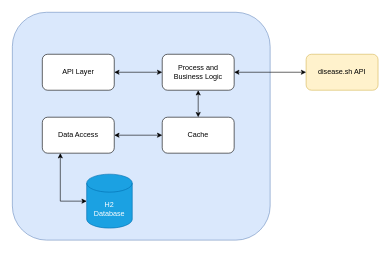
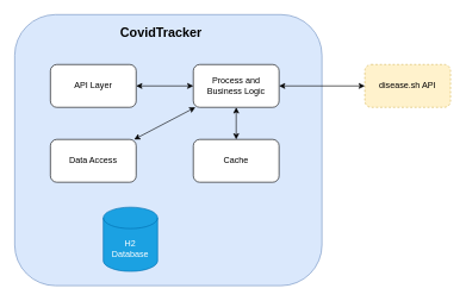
  <mxCell id="0" />
  <mxCell id="1" parent="0" />
  <mxCell id="2" value="" style="rounded=1;whiteSpace=wrap;html=1;fillColor=#dae8fc;strokeColor=#6c8ebf;" vertex="1" parent="1"><mxGeometry x="20" y="20" width="430" height="380" as="geometry" /></mxCell>
  <mxCell id="3" value="H2 &lt;br&gt;Database" style="shape=cylinder3;whiteSpace=wrap;html=1;boundedLbl=1;backgroundOutline=1;size=15;fillColor=#1ba1e2;fontColor=#ffffff;strokeColor=#006EAF;" vertex="1" parent="1"><mxGeometry x="144" y="290" width="76" height="90" as="geometry" /></mxCell>
  <mxCell id="4" value="Data Access" style="rounded=1;whiteSpace=wrap;html=1;" vertex="1" parent="1"><mxGeometry x="70" y="195" width="120" height="60" as="geometry" /></mxCell>
  <mxCell id="5" value="Cache" style="rounded=1;whiteSpace=wrap;html=1;" vertex="1" parent="1"><mxGeometry x="270" y="195" width="120" height="60" as="geometry" /></mxCell>
  <mxCell id="6" value="Process and Business Logic" style="rounded=1;whiteSpace=wrap;html=1;" vertex="1" parent="1"><mxGeometry x="270" y="90" width="120" height="60" as="geometry" /></mxCell>
  <mxCell id="7" value="API Layer" style="rounded=1;whiteSpace=wrap;html=1;" vertex="1" parent="1"><mxGeometry x="70" y="90" width="120" height="60" as="geometry" /></mxCell>
- <mxCell id="8" value="disease.sh API" style="rounded=1;whiteSpace=wrap;html=1;fillColor=#fff2cc;strokeColor=#d6b656;" vertex="1" parent="1"><mxGeometry x="510" y="90" width="120" height="60" as="geometry" /></mxCell>
- <mxCell id="9" value="" style="endArrow=classic;startArrow=classic;html=1;rounded=0;exitX=0;exitY=0.5;exitDx=0;exitDy=0;exitPerimeter=0;entryX=0.25;entryY=1;entryDx=0;entryDy=0;" edge="1" parent="1" source="3" target="4"><mxGeometry width="50" height="50" relative="1" as="geometry"><mxPoint x="180" y="270" as="sourcePoint" /><mxPoint x="230" y="220" as="targetPoint" /><Array as="points"><mxPoint x="100" y="335" /></Array></mxGeometry></mxCell>
- <mxCell id="10" value="" style="endArrow=classic;startArrow=classic;html=1;rounded=0;entryX=0;entryY=0.5;entryDx=0;entryDy=0;" edge="1" parent="1" source="4" target="5"><mxGeometry width="50" height="50" relative="1" as="geometry"><mxPoint x="190" y="275" as="sourcePoint" /><mxPoint x="260.711" y="225" as="targetPoint" /></mxGeometry></mxCell>
+ <mxCell id="8" value="disease.sh API" style="rounded=1;whiteSpace=wrap;html=1;fillColor=#fff2cc;strokeColor=#d6b656;dashed=1;" vertex="1" parent="1"><mxGeometry x="510" y="90" width="120" height="60" as="geometry" /></mxCell>
+ <mxCell id="10" value="" style="endArrow=classic;startArrow=classic;html=1;rounded=0;" edge="1" parent="1" source="4" target="6"><mxGeometry width="50" height="50" relative="1" as="geometry"><mxPoint x="190" y="275" as="sourcePoint" /><mxPoint x="260.711" y="225" as="targetPoint" /></mxGeometry></mxCell>
  <mxCell id="11" value="" style="endArrow=classic;startArrow=classic;html=1;rounded=0;exitX=0.5;exitY=0;exitDx=0;exitDy=0;entryX=0.5;entryY=1;entryDx=0;entryDy=0;" edge="1" parent="1" source="5" target="6"><mxGeometry width="50" height="50" relative="1" as="geometry"><mxPoint x="310" y="200" as="sourcePoint" /><mxPoint x="360" y="150" as="targetPoint" /></mxGeometry></mxCell>
  <mxCell id="12" value="" style="endArrow=classic;startArrow=classic;html=1;rounded=0;entryX=0;entryY=0.5;entryDx=0;entryDy=0;exitX=1;exitY=0.5;exitDx=0;exitDy=0;" edge="1" parent="1" source="7" target="6"><mxGeometry width="50" height="50" relative="1" as="geometry"><mxPoint x="180" y="270" as="sourcePoint" /><mxPoint x="230" y="220" as="targetPoint" /></mxGeometry></mxCell>
  <mxCell id="13" value="" style="endArrow=classic;startArrow=classic;html=1;rounded=0;entryX=0;entryY=0.5;entryDx=0;entryDy=0;exitX=1;exitY=0.5;exitDx=0;exitDy=0;" edge="1" parent="1" source="6" target="8"><mxGeometry width="50" height="50" relative="1" as="geometry"><mxPoint x="180" y="270" as="sourcePoint" /><mxPoint x="230" y="220" as="targetPoint" /></mxGeometry></mxCell>
+ <mxCell id="14" value="&lt;font style=&quot;font-size: 18px&quot;&gt;&lt;b&gt;CovidTracker&lt;/b&gt;&lt;/font&gt;" style="text;html=1;strokeColor=none;fillColor=none;align=center;verticalAlign=middle;whiteSpace=wrap;rounded=0;" vertex="1" parent="1"><mxGeometry x="140" y="30" width="170" height="30" as="geometry" /></mxCell>
